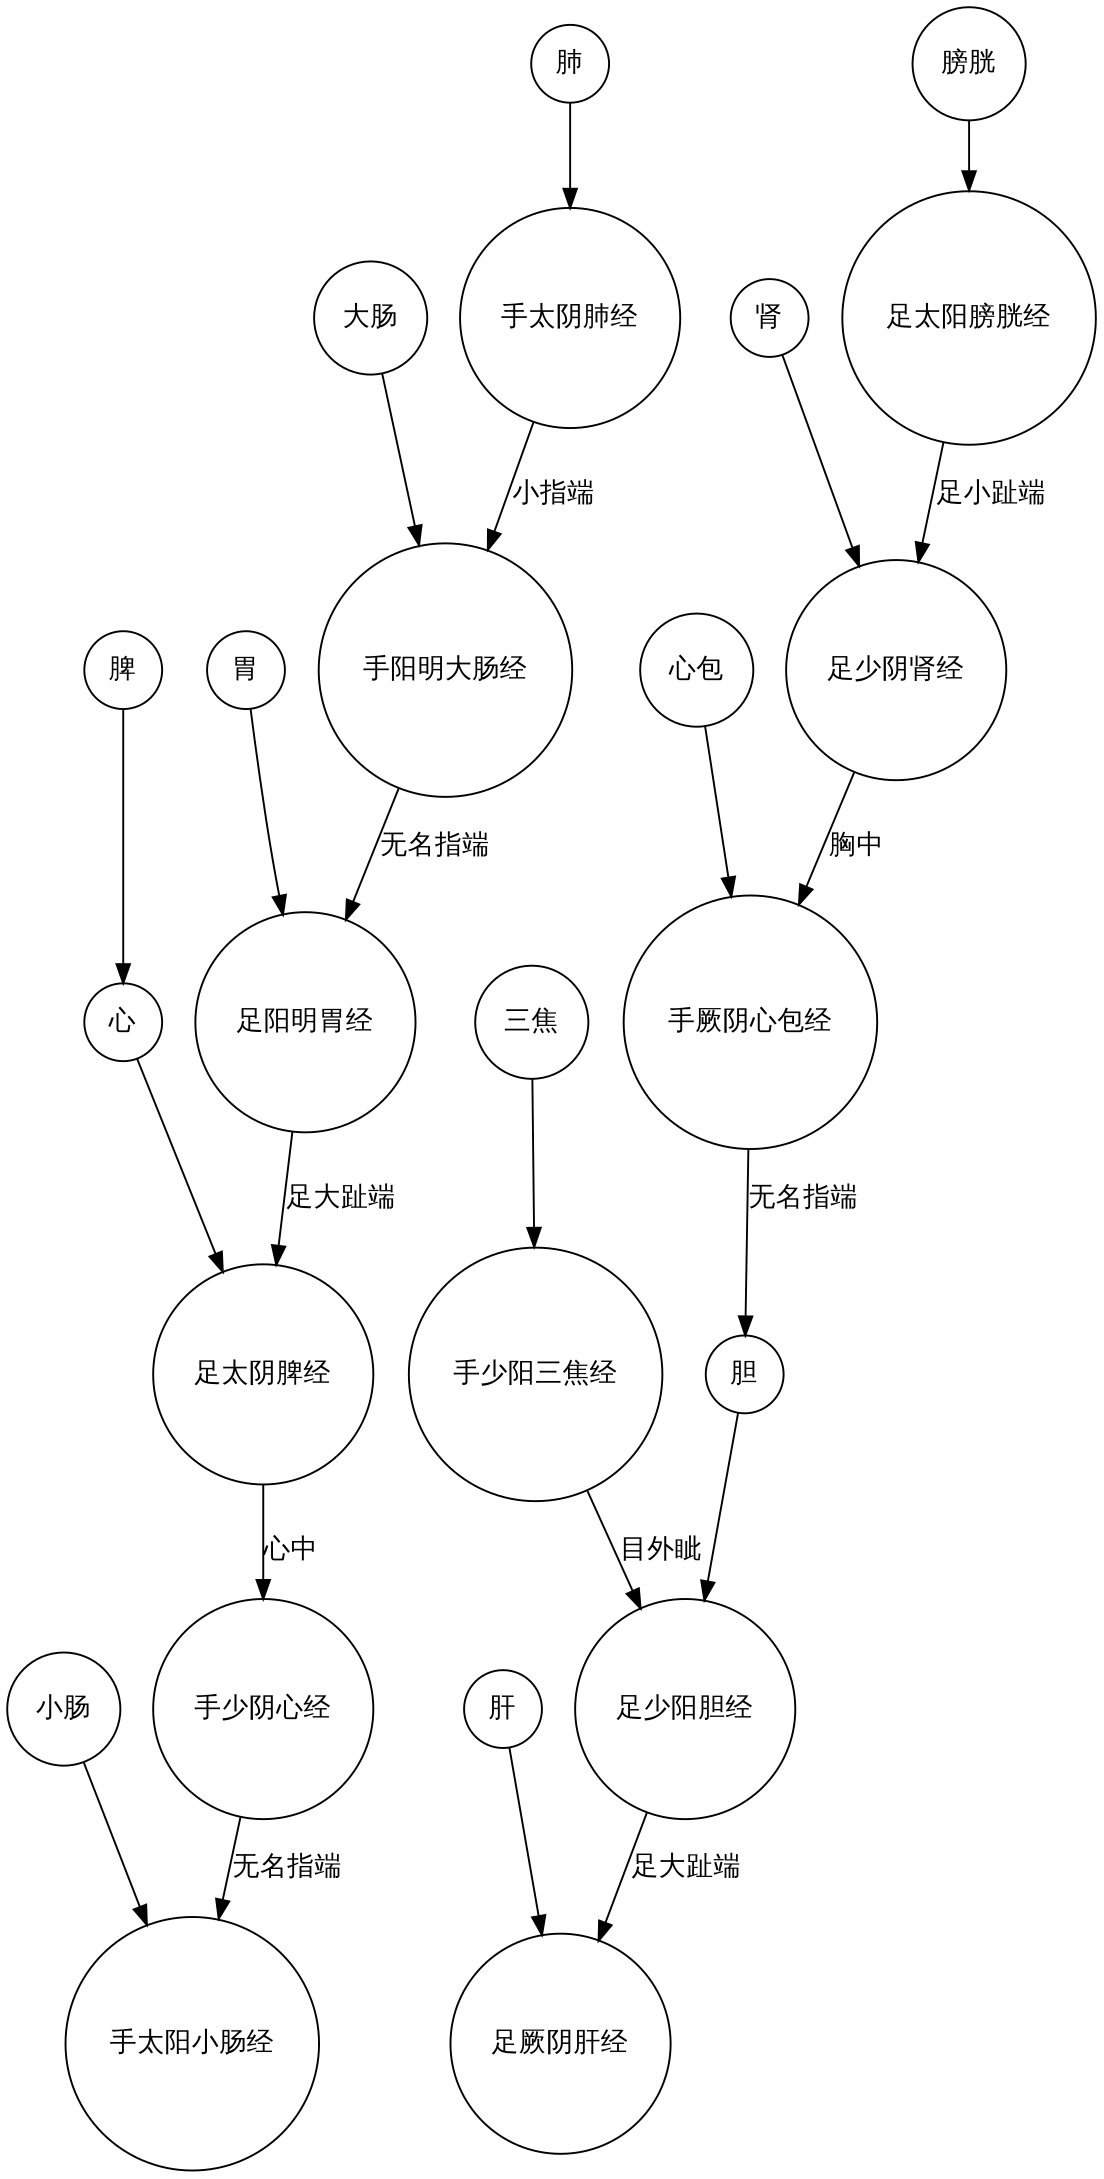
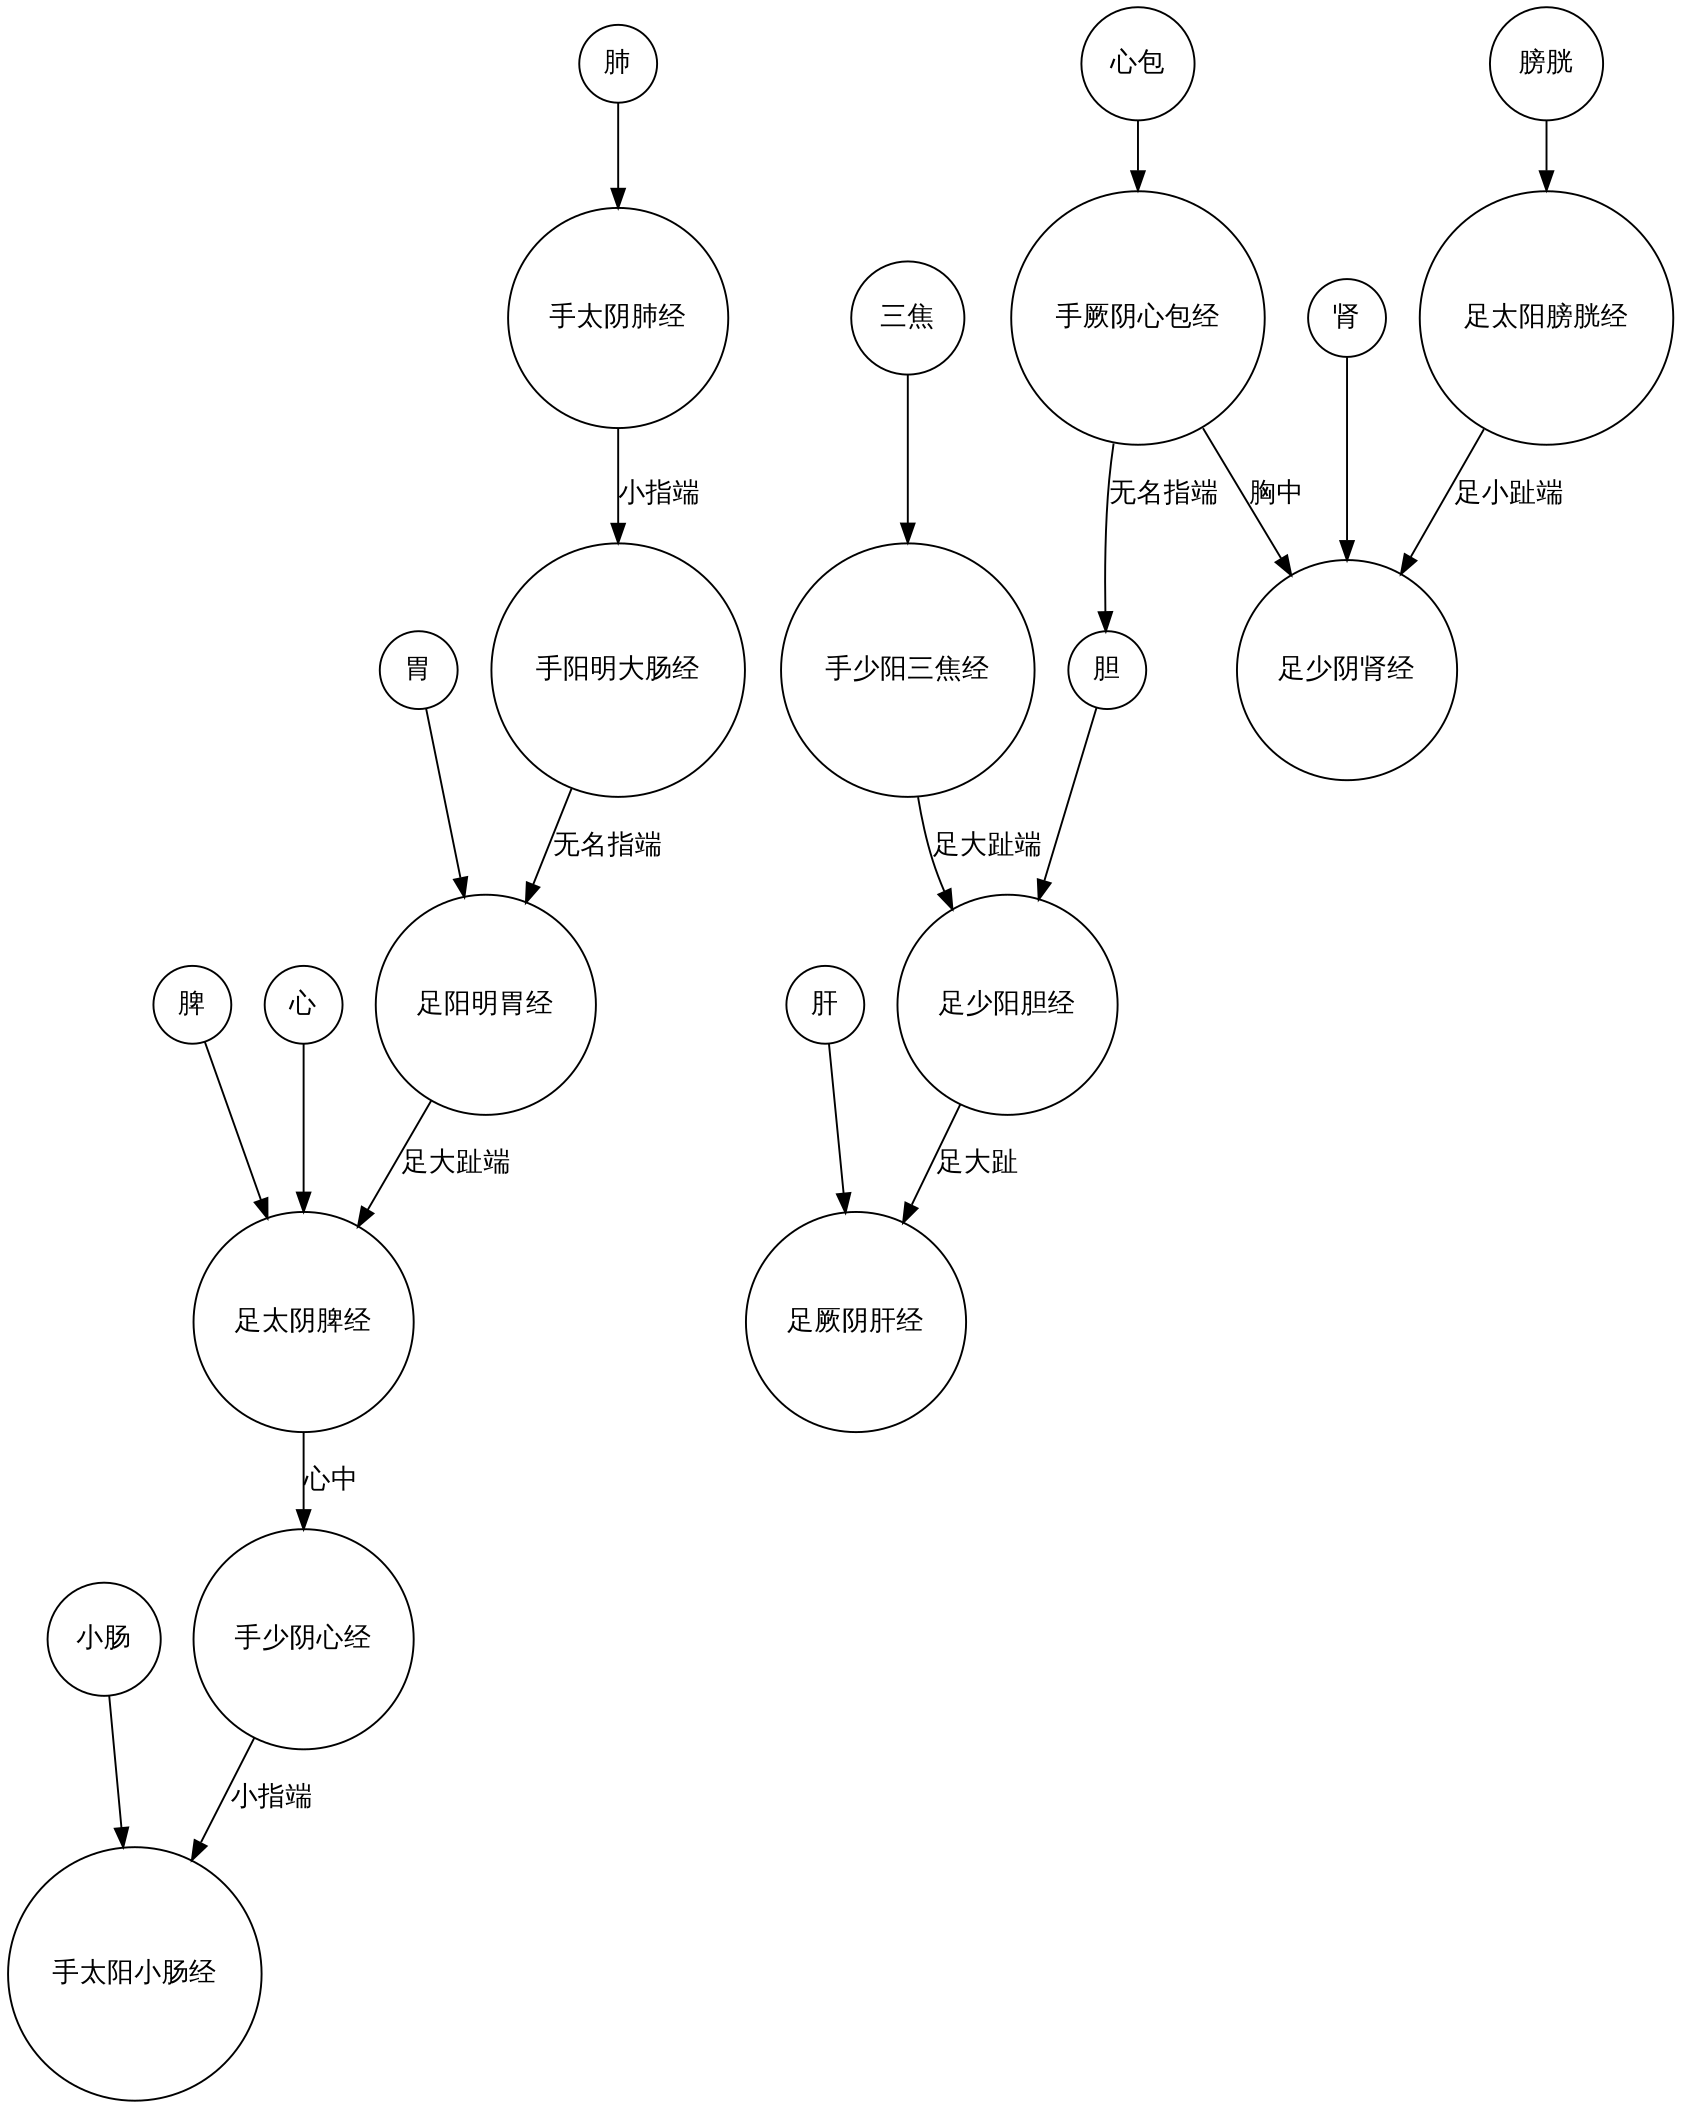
  digraph {
    node [shape=circle]
    "手太阴肺经"
    "手阳明大肠经"
    "足阳明胃经"
    "足太阴脾经"
    "手少阴心经"
    "手太阳小肠经"
    "足太阳膀胱经"
    "足少阴肾经"
    "手厥阴心包经"
    "胆"
    "手少阳三焦经"
    "足少阳胆经"
    "足厥阴肝经"
    "肺"
-   "大肠"
    "胃"
    "脾"
    "心"
    "小肠"
    "膀胱"
    "肾"
    "心包"
    "三焦"
    "肝"
    "手太阴肺经" -> "手阳明大肠经" [label="小指端"]
    "手阳明大肠经" -> "足阳明胃经" [label="无名指端"]
    "足阳明胃经" -> "足太阴脾经" [label="足大趾端"]
    "足太阴脾经" -> "手少阴心经" [label="心中"]
-   "手少阴心经" -> "手太阳小肠经" [label="无名指端"]
+   "手少阴心经" -> "手太阳小肠经" [label="小指端"]
    "足太阳膀胱经" -> "足少阴肾经" [label="足小趾端"]
-   "足少阴肾经" -> "手厥阴心包经" [label="胸中"]
+   "手厥阴心包经" -> "足少阴肾经" [label="胸中"]
    "手厥阴心包经" -> "胆" [label="无名指端"]
    "胆" -> "足少阳胆经"
-   "手少阳三焦经" -> "足少阳胆经" [label="目外眦"]
-   "足少阳胆经" -> "足厥阴肝经" [label="足大趾端"]
+   "手少阳三焦经" -> "足少阳胆经" [label="足大趾端"]
+   "足少阳胆经" -> "足厥阴肝经" [label="足大趾"]
    "肺" -> "手太阴肺经"
-   "大肠" -> "手阳明大肠经"
    "胃" -> "足阳明胃经"
-   "脾" -> "心"
+   "脾" -> "足太阴脾经"
    "心" -> "足太阴脾经"
    "小肠" -> "手太阳小肠经"
    "膀胱" -> "足太阳膀胱经"
    "肾" -> "足少阴肾经"
    "心包" -> "手厥阴心包经"
    "三焦" -> "手少阳三焦经"
    "肝" -> "足厥阴肝经"
  }
